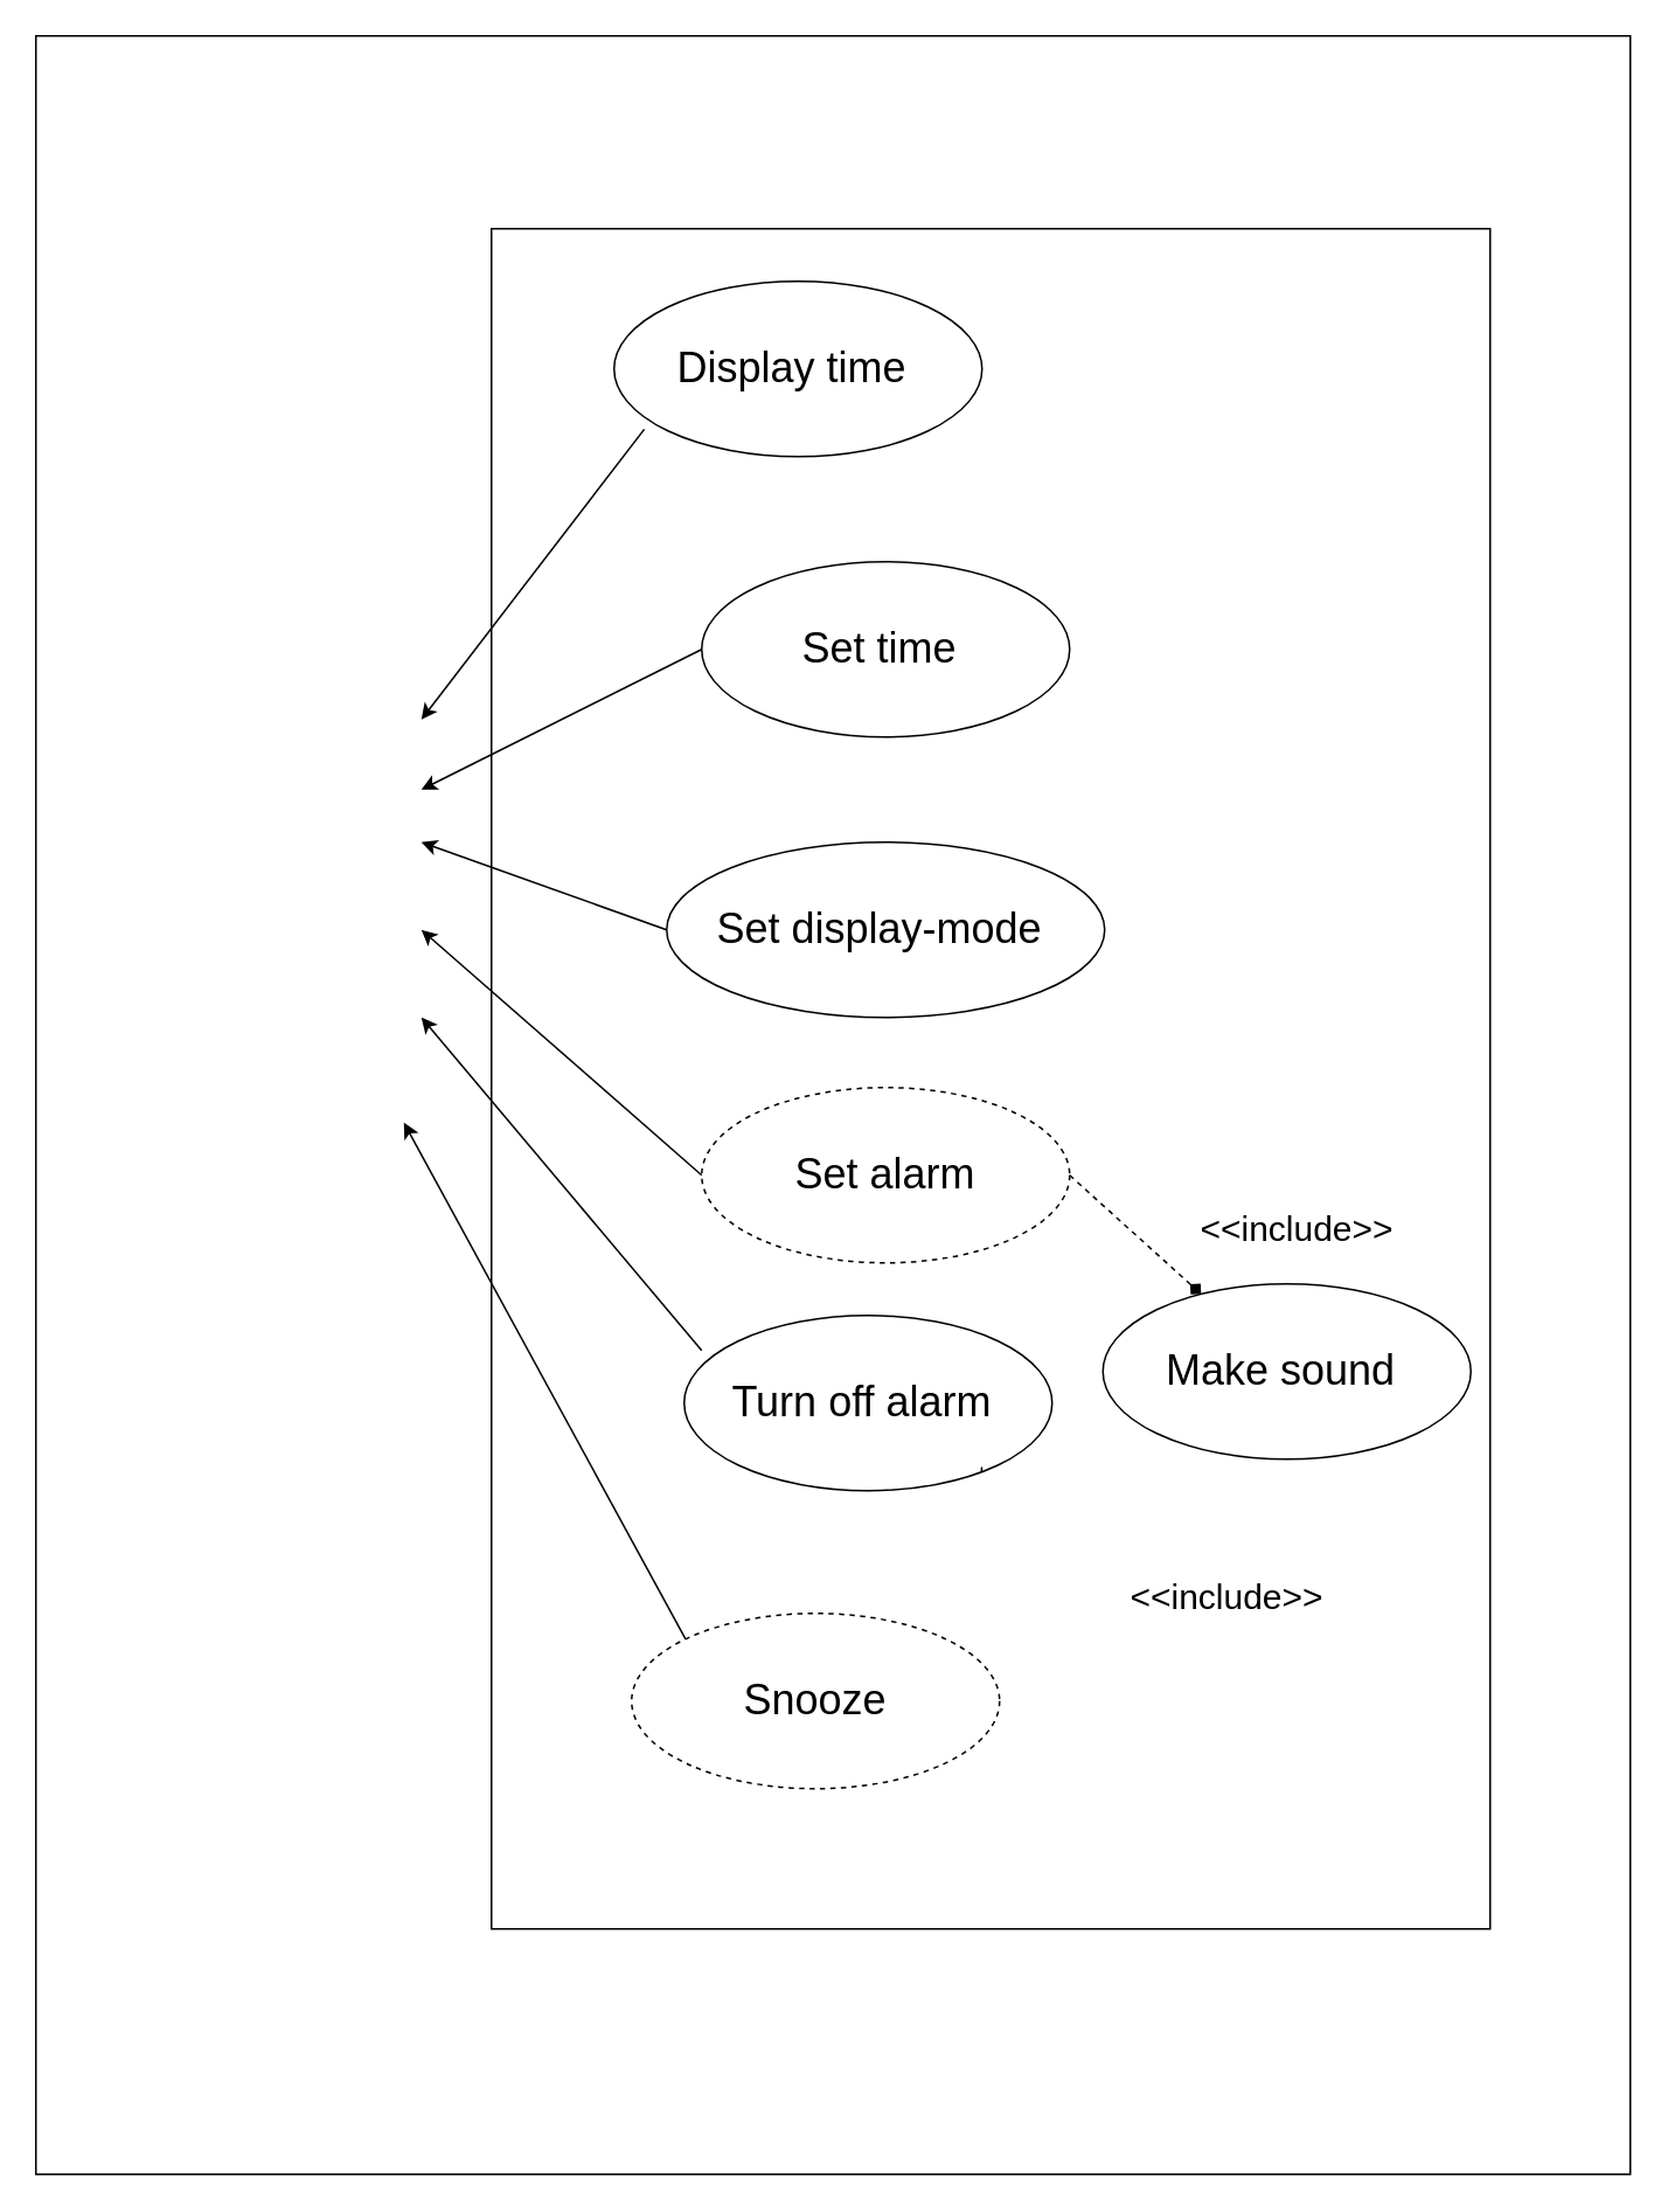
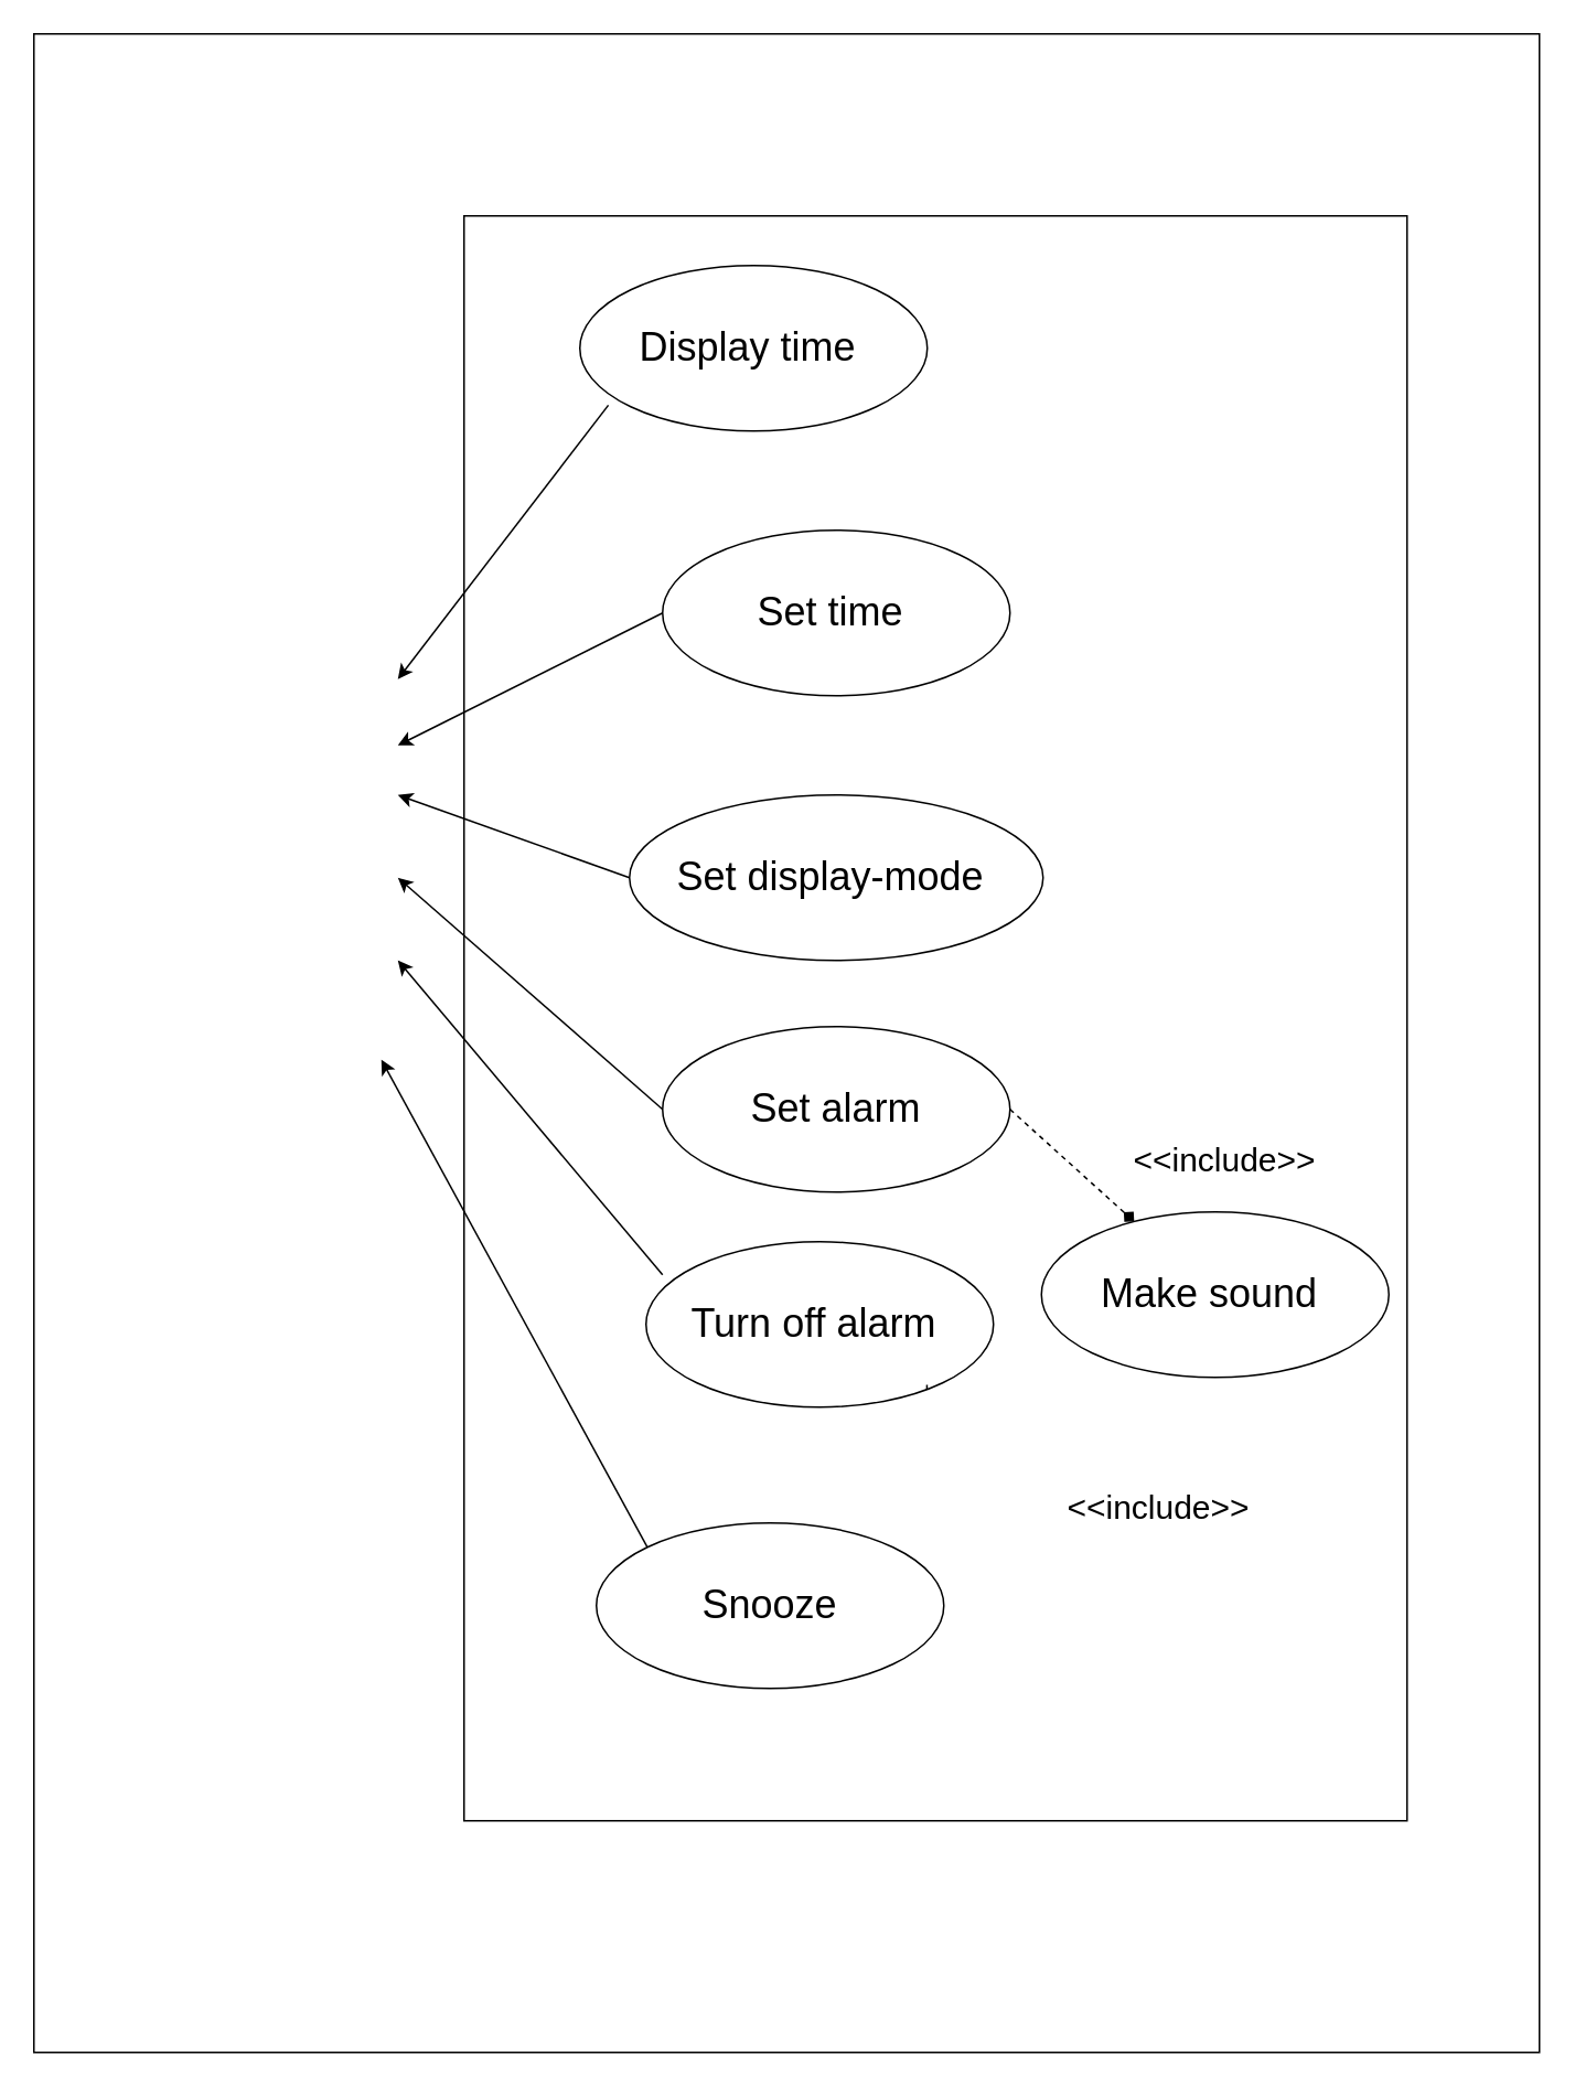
  <mxCell id="0" />
  <mxCell id="1" parent="0" />
  <mxCell id="2" value="" style="rounded=0;whiteSpace=wrap;html=1;" vertex="1" parent="1"><mxGeometry x="20" y="20" width="910" height="1220" as="geometry" /></mxCell>
  <mxCell id="3" value="" style="endArrow=none;dashed=1;html=1;entryX=0.568;entryY=-0.004;entryDx=0;entryDy=0;entryPerimeter=0;" edge="1" parent="1"><mxGeometry width="50" height="50" relative="1" as="geometry"><mxPoint x="559.824" y="836.542" as="sourcePoint" /><mxPoint x="559.74" y="839.68" as="targetPoint" /></mxGeometry></mxCell>
  <mxCell id="4" value="" style="rounded=0;whiteSpace=wrap;html=1;fillColor=none;" vertex="1" parent="1"><mxGeometry x="280" y="130" width="570" height="970" as="geometry" /></mxCell>
  <mxCell id="5" value="&lt;div&gt;&lt;font style=&quot;font-size: 24px&quot;&gt;Display time&amp;nbsp;&lt;/font&gt;&lt;/div&gt;" style="ellipse;whiteSpace=wrap;html=1;fillColor=none;" vertex="1" parent="1"><mxGeometry x="350" y="160" width="210" height="100" as="geometry" /></mxCell>
  <mxCell id="6" value="&lt;div&gt;&lt;font style=&quot;font-size: 24px&quot;&gt;Set time&amp;nbsp;&lt;/font&gt;&lt;/div&gt;" style="ellipse;whiteSpace=wrap;html=1;fillColor=none;" vertex="1" parent="1"><mxGeometry x="400" y="320" width="210" height="100" as="geometry" /></mxCell>
  <mxCell id="7" value="&lt;div&gt;&lt;font style=&quot;font-size: 24px&quot;&gt;Set display-mode&amp;nbsp;&lt;/font&gt;&lt;/div&gt;" style="ellipse;whiteSpace=wrap;html=1;fillColor=none;" vertex="1" parent="1"><mxGeometry x="380" y="480" width="250" height="100" as="geometry" /></mxCell>
- <mxCell id="8" value="&lt;div&gt;&lt;font style=&quot;font-size: 24px&quot;&gt;Set alarm&lt;/font&gt;&lt;/div&gt;" style="ellipse;whiteSpace=wrap;html=1;fillColor=none;dashed=1;" vertex="1" parent="1"><mxGeometry x="400" y="620" width="210" height="100" as="geometry" /></mxCell>
+ <mxCell id="8" value="&lt;div&gt;&lt;font style=&quot;font-size: 24px&quot;&gt;Set alarm&lt;/font&gt;&lt;/div&gt;" style="ellipse;whiteSpace=wrap;html=1;fillColor=none;" vertex="1" parent="1"><mxGeometry x="400" y="620" width="210" height="100" as="geometry" /></mxCell>
  <mxCell id="9" value="" style="endArrow=classic;html=1;exitX=0.082;exitY=0.844;exitDx=0;exitDy=0;exitPerimeter=0;" edge="1" parent="1" source="5"><mxGeometry width="50" height="50" relative="1" as="geometry"><mxPoint x="480" y="470" as="sourcePoint" /><mxPoint x="240" y="410" as="targetPoint" /></mxGeometry></mxCell>
  <mxCell id="10" value="" style="endArrow=classic;html=1;exitX=0;exitY=0.5;exitDx=0;exitDy=0;" edge="1" parent="1" source="6"><mxGeometry width="50" height="50" relative="1" as="geometry"><mxPoint x="377.22" y="254.4" as="sourcePoint" /><mxPoint x="240" y="450" as="targetPoint" /><Array as="points" /></mxGeometry></mxCell>
  <mxCell id="11" value="" style="endArrow=classic;html=1;exitX=0;exitY=0.5;exitDx=0;exitDy=0;" edge="1" parent="1" source="7"><mxGeometry width="50" height="50" relative="1" as="geometry"><mxPoint x="377.22" y="254.4" as="sourcePoint" /><mxPoint x="240" y="480" as="targetPoint" /></mxGeometry></mxCell>
  <mxCell id="12" value="" style="endArrow=classic;html=1;exitX=0;exitY=0.5;exitDx=0;exitDy=0;" edge="1" parent="1" source="8"><mxGeometry width="50" height="50" relative="1" as="geometry"><mxPoint x="360" y="400" as="sourcePoint" /><mxPoint x="240" y="530" as="targetPoint" /></mxGeometry></mxCell>
  <mxCell id="13" value="&lt;div&gt;&lt;font style=&quot;font-size: 24px&quot;&gt;Turn off alarm&amp;nbsp;&lt;/font&gt;&lt;/div&gt;" style="ellipse;whiteSpace=wrap;html=1;fillColor=none;" vertex="1" parent="1"><mxGeometry x="390" y="750" width="210" height="100" as="geometry" /></mxCell>
- <mxCell id="14" value="&lt;div&gt;&lt;font style=&quot;font-size: 24px&quot;&gt;Snooze&lt;/font&gt;&lt;/div&gt;" style="ellipse;whiteSpace=wrap;html=1;fillColor=none;dashed=1;" vertex="1" parent="1"><mxGeometry x="360" y="920" width="210" height="100" as="geometry" /></mxCell>
+ <mxCell id="14" value="&lt;div&gt;&lt;font style=&quot;font-size: 24px&quot;&gt;Snooze&lt;/font&gt;&lt;/div&gt;" style="ellipse;whiteSpace=wrap;html=1;fillColor=none;" vertex="1" parent="1"><mxGeometry x="360" y="920" width="210" height="100" as="geometry" /></mxCell>
  <mxCell id="15" value="" style="endArrow=classic;html=1;exitX=0;exitY=0.5;exitDx=0;exitDy=0;" edge="1" parent="1"><mxGeometry width="50" height="50" relative="1" as="geometry"><mxPoint x="400" y="770" as="sourcePoint" /><mxPoint x="240" y="580" as="targetPoint" /></mxGeometry></mxCell>
  <mxCell id="16" value="&lt;div&gt;&lt;font style=&quot;font-size: 24px&quot;&gt;Make sound&amp;nbsp;&lt;/font&gt;&lt;/div&gt;" style="ellipse;whiteSpace=wrap;html=1;fillColor=none;" vertex="1" parent="1"><mxGeometry x="629" y="732" width="210" height="100" as="geometry" /></mxCell>
  <mxCell id="17" value="" style="endArrow=diamond;html=1;dashed=1;exitX=1;exitY=0.5;exitDx=0;exitDy=0;" edge="1" parent="1" source="8" target="16"><mxGeometry width="50" height="50" relative="1" as="geometry"><mxPoint x="370" y="620" as="sourcePoint" /><mxPoint x="710" y="670" as="targetPoint" /></mxGeometry></mxCell>
  <mxCell id="18" value="&lt;font style=&quot;font-size: 20px&quot;&gt;&amp;lt;&amp;lt;include&amp;gt;&amp;gt;&lt;/font&gt;" style="text;html=1;strokeColor=none;fillColor=none;align=center;verticalAlign=middle;whiteSpace=wrap;rounded=0;" vertex="1" parent="1"><mxGeometry x="720" y="690" width="40" height="20" as="geometry" /></mxCell>
  <mxCell id="19" value="&lt;font style=&quot;font-size: 20px&quot;&gt;&amp;lt;&amp;lt;include&amp;gt;&amp;gt;&lt;/font&gt;" style="text;html=1;strokeColor=none;fillColor=none;align=center;verticalAlign=middle;whiteSpace=wrap;rounded=0;" vertex="1" parent="1"><mxGeometry x="680" y="900" width="40" height="20" as="geometry" /></mxCell>
  <mxCell id="20" value="" style="endArrow=classic;html=1;exitX=0;exitY=0;exitDx=0;exitDy=0;" edge="1" parent="1" source="14"><mxGeometry width="50" height="50" relative="1" as="geometry"><mxPoint x="390" y="830" as="sourcePoint" /><mxPoint x="230" y="640" as="targetPoint" /></mxGeometry></mxCell>
